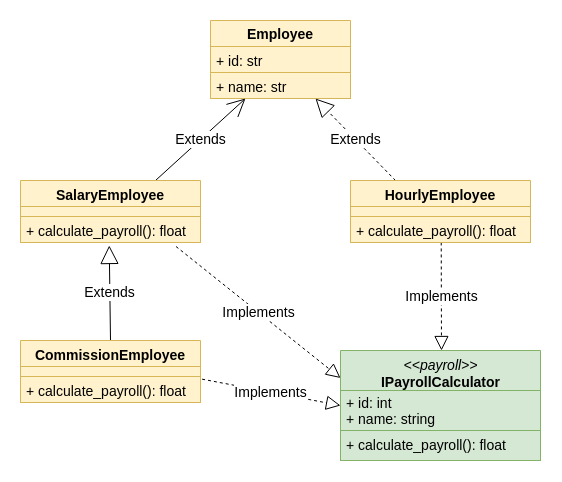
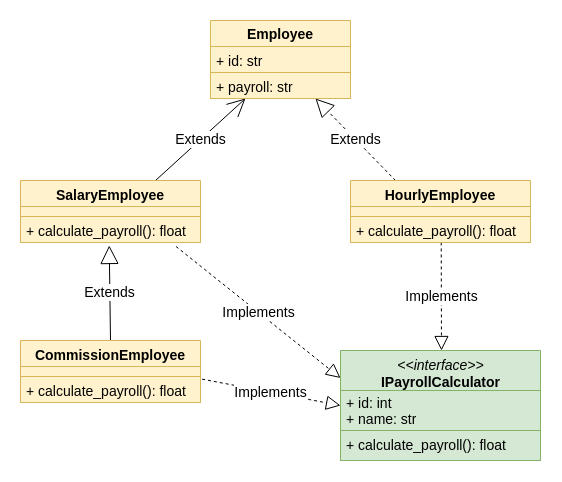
  <mxCell id="0" />
  <mxCell id="1" parent="0" />
  <mxCell id="2" value="Employee" style="swimlane;fontStyle=1;childLayout=stackLayout;horizontal=1;startSize=26;fillColor=#fff2cc;horizontalStack=0;resizeParent=1;resizeParentMax=0;resizeLast=0;collapsible=1;marginBottom=0;fontSize=14;strokeColor=#d6b656;" parent="1" vertex="1"><mxGeometry x="210" y="20" width="140" height="78" as="geometry" /></mxCell>
  <mxCell id="3" value="+ id: str" style="text;strokeColor=#d6b656;fillColor=#fff2cc;align=left;verticalAlign=top;spacingLeft=4;spacingRight=4;overflow=hidden;rotatable=0;points=[[0,0.5],[1,0.5]];portConstraint=eastwest;fontSize=14;" parent="2" vertex="1"><mxGeometry y="26" width="140" height="26" as="geometry" /></mxCell>
- <mxCell id="4" value="+ name: str" style="text;strokeColor=#d6b656;fillColor=#fff2cc;align=left;verticalAlign=top;spacingLeft=4;spacingRight=4;overflow=hidden;rotatable=0;points=[[0,0.5],[1,0.5]];portConstraint=eastwest;fontSize=14;" parent="2" vertex="1"><mxGeometry y="52" width="140" height="26" as="geometry" /></mxCell>
+ <mxCell id="4" value="+ payroll: str" style="text;strokeColor=#d6b656;fillColor=#fff2cc;align=left;verticalAlign=top;spacingLeft=4;spacingRight=4;overflow=hidden;rotatable=0;points=[[0,0.5],[1,0.5]];portConstraint=eastwest;fontSize=14;" parent="2" vertex="1"><mxGeometry y="52" width="140" height="26" as="geometry" /></mxCell>
  <mxCell id="5" value="Extends" style="endArrow=open;endSize=16;endFill=0;html=1;rounded=0;fontSize=14;fontColor=#000000;exitX=0.75;exitY=0;exitDx=0;exitDy=0;entryX=0.25;entryY=1;entryDx=0;entryDy=0;" parent="1" source="14" target="2" edge="1"><mxGeometry width="160" relative="1" as="geometry"><mxPoint x="150" y="140" as="sourcePoint" /><mxPoint x="250" y="110" as="targetPoint" /></mxGeometry></mxCell>
  <mxCell id="6" value="Extends" style="endArrow=block;endSize=16;endFill=0;html=1;rounded=0;fontSize=14;fontColor=#000000;entryX=0.75;entryY=1;entryDx=0;entryDy=0;exitX=0.25;exitY=0;exitDx=0;exitDy=0;dashed=1;" parent="1" source="17" target="2" edge="1"><mxGeometry width="160" relative="1" as="geometry"><mxPoint x="410" y="150" as="sourcePoint" /><mxPoint x="320" y="140" as="targetPoint" /></mxGeometry></mxCell>
  <mxCell id="7" value="Extends" style="endArrow=block;endSize=16;endFill=0;html=1;rounded=0;fontSize=14;fontColor=#000000;exitX=0.5;exitY=0;exitDx=0;exitDy=0;entryX=0.493;entryY=1.115;entryDx=0;entryDy=0;entryPerimeter=0;" parent="1" source="11" target="16" edge="1"><mxGeometry width="160" relative="1" as="geometry"><mxPoint x="130" y="360" as="sourcePoint" /><mxPoint x="130" y="270" as="targetPoint" /></mxGeometry></mxCell>
  <mxCell id="8" value="Implements" style="endArrow=block;dashed=1;endFill=0;endSize=12;html=1;rounded=0;fontSize=14;fontColor=#000000;exitX=0.864;exitY=1.154;exitDx=0;exitDy=0;exitPerimeter=0;entryX=0;entryY=0.25;entryDx=0;entryDy=0;" parent="1" source="16" target="20" edge="1"><mxGeometry width="160" relative="1" as="geometry"><mxPoint x="190.773" y="265.668" as="sourcePoint" /><mxPoint x="350" y="380" as="targetPoint" /></mxGeometry></mxCell>
  <mxCell id="9" value="Implements" style="endArrow=block;dashed=1;endFill=0;endSize=12;html=1;rounded=0;fontSize=14;fontColor=#000000;exitX=1.009;exitY=1.267;exitDx=0;exitDy=0;exitPerimeter=0;entryX=0;entryY=0.5;entryDx=0;entryDy=0;" parent="1" source="12" target="20" edge="1"><mxGeometry width="160" relative="1" as="geometry"><mxPoint x="200" y="440" as="sourcePoint" /><mxPoint x="350" y="410" as="targetPoint" /></mxGeometry></mxCell>
  <mxCell id="10" value="Implements" style="endArrow=block;dashed=1;endFill=0;endSize=12;html=1;rounded=0;fontSize=14;fontColor=#000000;exitX=0.504;exitY=0.998;exitDx=0;exitDy=0;exitPerimeter=0;" parent="1" source="19" edge="1"><mxGeometry width="160" relative="1" as="geometry"><mxPoint x="419" y="262" as="sourcePoint" /><mxPoint x="441" y="350" as="targetPoint" /></mxGeometry></mxCell>
  <mxCell id="11" value="CommissionEmployee" style="swimlane;fontStyle=1;align=center;verticalAlign=top;childLayout=stackLayout;horizontal=1;startSize=26;horizontalStack=0;resizeParent=1;resizeParentMax=0;resizeLast=0;collapsible=1;marginBottom=0;fontSize=14;fillColor=#fff2cc;strokeColor=#d6b656;" parent="1" vertex="1"><mxGeometry x="20" y="340" width="180" height="62" as="geometry" /></mxCell>
  <mxCell id="12" value="  " style="text;strokeColor=#d6b656;fillColor=#fff2cc;align=left;verticalAlign=top;spacingLeft=4;spacingRight=4;overflow=hidden;rotatable=0;points=[[0,0.5],[1,0.5]];portConstraint=eastwest;fontSize=14;" parent="11" vertex="1"><mxGeometry y="26" width="180" height="10" as="geometry" /></mxCell>
  <mxCell id="13" value="+ calculate_payroll(): float" style="text;strokeColor=#d6b656;fillColor=#fff2cc;align=left;verticalAlign=top;spacingLeft=4;spacingRight=4;overflow=hidden;rotatable=0;points=[[0,0.5],[1,0.5]];portConstraint=eastwest;fontSize=14;" parent="11" vertex="1"><mxGeometry y="36" width="180" height="26" as="geometry" /></mxCell>
  <mxCell id="14" value="SalaryEmployee" style="swimlane;fontStyle=1;align=center;verticalAlign=top;childLayout=stackLayout;horizontal=1;startSize=26;horizontalStack=0;resizeParent=1;resizeParentMax=0;resizeLast=0;collapsible=1;marginBottom=0;fontSize=14;fillColor=#fff2cc;strokeColor=#d6b656;" parent="1" vertex="1"><mxGeometry x="20" y="180" width="180" height="62" as="geometry" /></mxCell>
  <mxCell id="15" value="  " style="text;strokeColor=#d6b656;fillColor=#fff2cc;align=left;verticalAlign=top;spacingLeft=4;spacingRight=4;overflow=hidden;rotatable=0;points=[[0,0.5],[1,0.5]];portConstraint=eastwest;fontSize=14;" parent="14" vertex="1"><mxGeometry y="26" width="180" height="10" as="geometry" /></mxCell>
  <mxCell id="16" value="+ calculate_payroll(): float" style="text;strokeColor=#d6b656;fillColor=#fff2cc;align=left;verticalAlign=top;spacingLeft=4;spacingRight=4;overflow=hidden;rotatable=0;points=[[0,0.5],[1,0.5]];portConstraint=eastwest;fontSize=14;" parent="14" vertex="1"><mxGeometry y="36" width="180" height="26" as="geometry" /></mxCell>
  <mxCell id="17" value="HourlyEmployee" style="swimlane;fontStyle=1;align=center;verticalAlign=top;childLayout=stackLayout;horizontal=1;startSize=26;horizontalStack=0;resizeParent=1;resizeParentMax=0;resizeLast=0;collapsible=1;marginBottom=0;fontSize=14;fillColor=#fff2cc;strokeColor=#d6b656;" parent="1" vertex="1"><mxGeometry x="350" y="180" width="180" height="62" as="geometry" /></mxCell>
  <mxCell id="18" value="  " style="text;strokeColor=#d6b656;fillColor=#fff2cc;align=left;verticalAlign=top;spacingLeft=4;spacingRight=4;overflow=hidden;rotatable=0;points=[[0,0.5],[1,0.5]];portConstraint=eastwest;fontSize=14;" parent="17" vertex="1"><mxGeometry y="26" width="180" height="10" as="geometry" /></mxCell>
  <mxCell id="19" value="+ calculate_payroll(): float" style="text;strokeColor=#d6b656;fillColor=#fff2cc;align=left;verticalAlign=top;spacingLeft=4;spacingRight=4;overflow=hidden;rotatable=0;points=[[0,0.5],[1,0.5]];portConstraint=eastwest;fontSize=14;" parent="17" vertex="1"><mxGeometry y="36" width="180" height="26" as="geometry" /></mxCell>
- <mxCell id="20" value="&lt;i style=&quot;font-size: 14px;&quot;&gt;&amp;lt;&amp;lt;payroll&amp;gt;&amp;gt;&lt;/i&gt;&lt;br style=&quot;font-size: 14px;&quot;&gt;&lt;b style=&quot;font-size: 14px;&quot;&gt;IPayrollCalculator&lt;/b&gt;" style="swimlane;fontStyle=0;align=center;verticalAlign=top;childLayout=stackLayout;horizontal=1;startSize=40;horizontalStack=0;resizeParent=1;resizeParentMax=0;resizeLast=0;collapsible=0;marginBottom=0;html=1;fillColor=#d5e8d4;strokeColor=#82b366;fontSize=14;spacingBottom=2;" parent="1" vertex="1"><mxGeometry x="340" y="350" width="200" height="110" as="geometry" /></mxCell>
- <mxCell id="21" value="+ id: int&lt;br style=&quot;font-size: 14px;&quot;&gt;+ name: string" style="text;html=1;strokeColor=#82b366;fillColor=#d5e8d4;align=left;verticalAlign=middle;spacingLeft=4;spacingRight=4;overflow=hidden;rotatable=0;points=[[0,0.5],[1,0.5]];portConstraint=eastwest;fontSize=14;spacingBottom=2;spacingTop=2;" parent="20" vertex="1"><mxGeometry y="40" width="200" height="40" as="geometry" /></mxCell>
+ <mxCell id="20" value="&lt;i style=&quot;font-size: 14px;&quot;&gt;&amp;lt;&amp;lt;interface&amp;gt;&amp;gt;&lt;/i&gt;&lt;br style=&quot;font-size: 14px;&quot;&gt;&lt;b style=&quot;font-size: 14px;&quot;&gt;IPayrollCalculator&lt;/b&gt;" style="swimlane;fontStyle=0;align=center;verticalAlign=top;childLayout=stackLayout;horizontal=1;startSize=40;horizontalStack=0;resizeParent=1;resizeParentMax=0;resizeLast=0;collapsible=0;marginBottom=0;html=1;fillColor=#d5e8d4;strokeColor=#82b366;fontSize=14;spacingBottom=2;" parent="1" vertex="1"><mxGeometry x="340" y="350" width="200" height="110" as="geometry" /></mxCell>
+ <mxCell id="21" value="+ id: int&lt;br style=&quot;font-size: 14px;&quot;&gt;+ name: str" style="text;html=1;strokeColor=#82b366;fillColor=#d5e8d4;align=left;verticalAlign=middle;spacingLeft=4;spacingRight=4;overflow=hidden;rotatable=0;points=[[0,0.5],[1,0.5]];portConstraint=eastwest;fontSize=14;spacingBottom=2;spacingTop=2;" parent="20" vertex="1"><mxGeometry y="40" width="200" height="40" as="geometry" /></mxCell>
  <mxCell id="22" value="+ calculate_payroll(): float" style="text;html=1;strokeColor=#82b366;fillColor=#d5e8d4;align=left;verticalAlign=middle;spacingLeft=4;spacingRight=4;overflow=hidden;rotatable=0;points=[[0,0.5],[1,0.5]];portConstraint=eastwest;fontSize=14;spacingTop=2;spacingBottom=2;" parent="20" vertex="1"><mxGeometry y="80" width="200" height="30" as="geometry" /></mxCell>
